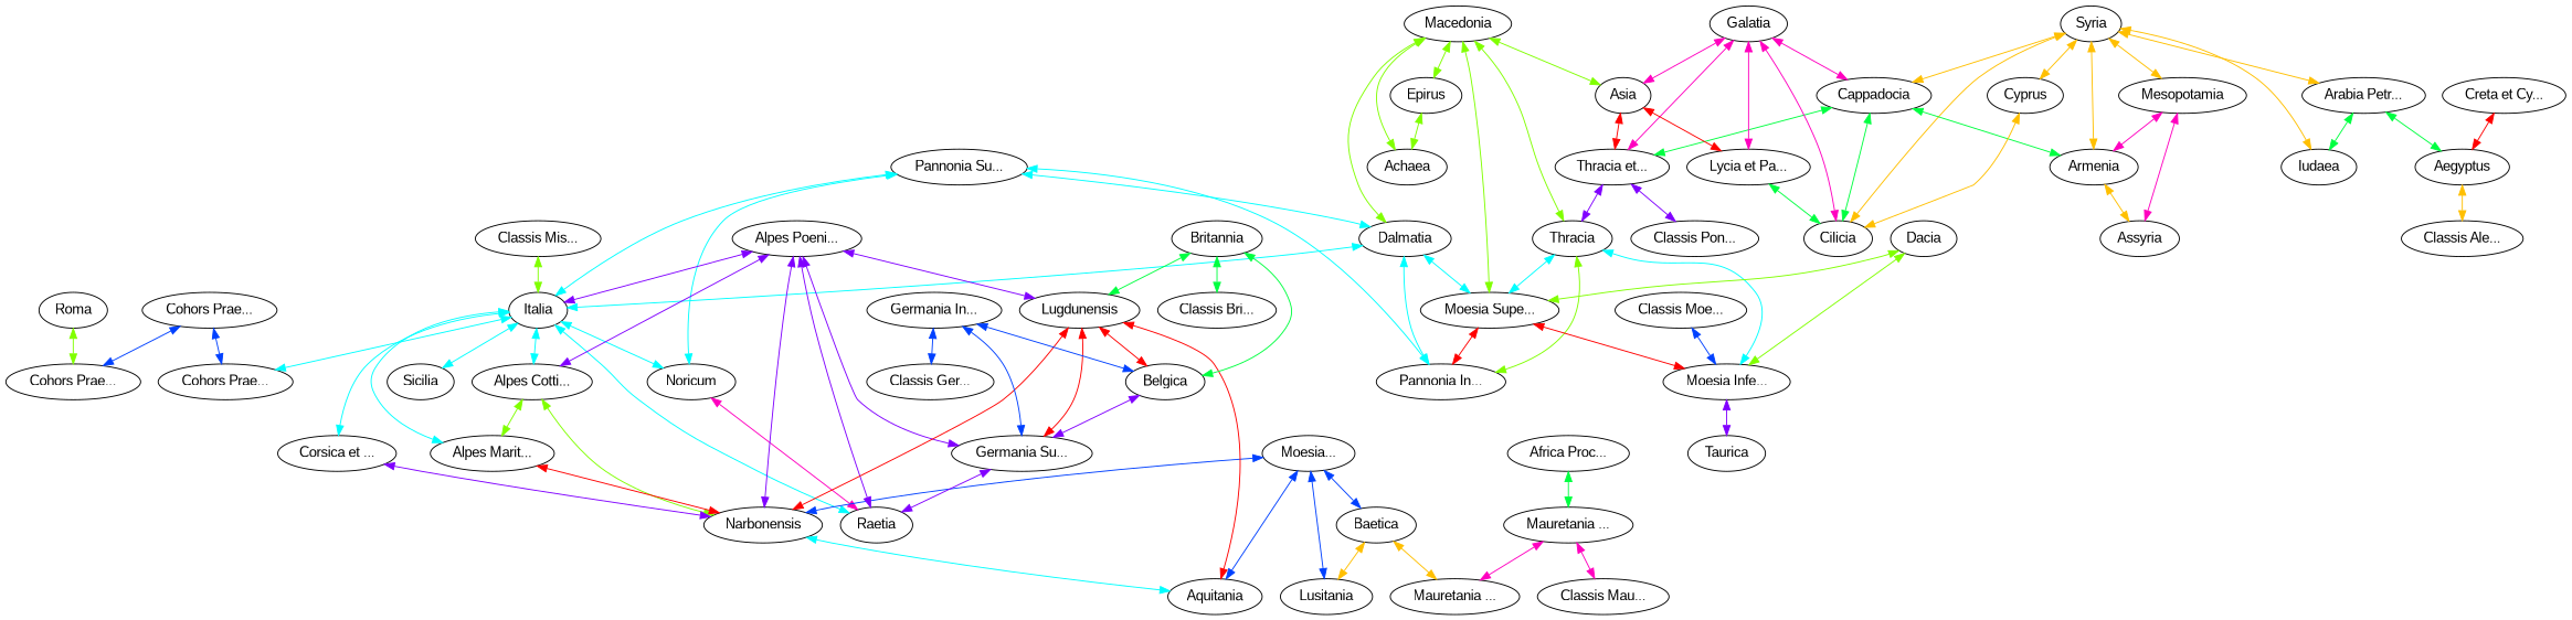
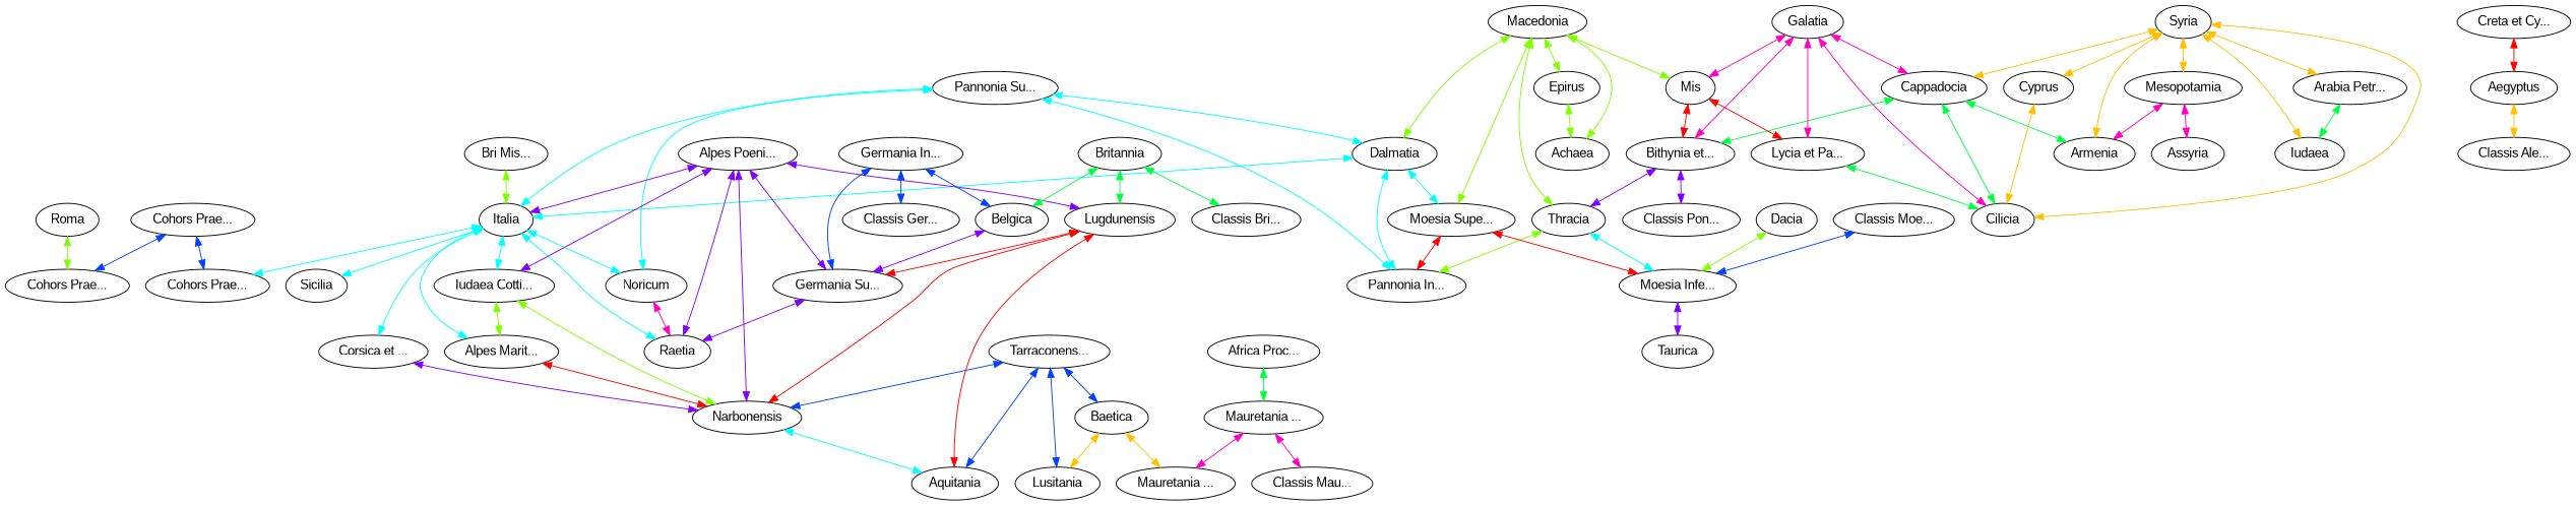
  graph {
    fontname="Liberation Sans"
    node [fontname="Liberation Sans"]
    edge [color="0.5,1,1" dir=both fontname="Liberation Sans"]
    n1 [label=Roma]
    n2 [label="Cohors Prae..."]
    n3 [label="Cohors Prae..."]
    n4 [label="Cohors Prae..."]
    n5 [label="Classis Bri..."]
    n6 [label="Classis Ger..."]
    n7 [label="Classis Mau..."]
-   n8 [label="Classis Mis..."]
+   n8 [label="Bri Mis..."]
    n9 [label=Italia]
    n10 [label=Noricum]
    n11 [label=Sicilia]
    n12 [label=Raetia]
-   n13 [label="Alpes Cotti..."]
+   n13 [label="Iudaea Cotti..."]
    n14 [label="Alpes Marit..."]
    n15 [label="Corsica et ..."]
    n16 [label="Classis Ale..."]
    n17 [label="Classis Moe..."]
    n18 [label="Moesia Infe..."]
    n19 [label=Taurica]
    n20 [label="Classis Pon..."]
-   n21 [label="Moesia..."]
+   n21 [label="Tarraconens..."]
    n22 [label=Lusitania]
    n23 [label=Baetica]
    n24 [label=Narbonensis]
    n25 [label=Aquitania]
    n26 [label="Mauretania ..."]
    n27 [label="Mauretania ..."]
    n28 [label="Africa Proc..."]
    n29 [label="Creta et Cy..."]
    n30 [label=Aegyptus]
    n31 [label="Arabia Petr..."]
    n32 [label=Iudaea]
    n33 [label=Syria]
    n34 [label=Mesopotamia]
    n35 [label=Armenia]
    n36 [label=Cappadocia]
    n37 [label=Cyprus]
    n38 [label=Cilicia]
    n39 [label=Assyria]
-   n40 [label="Thracia et..."]
+   n40 [label="Bithynia et..."]
    n41 [label=Thracia]
    n42 [label=Galatia]
    n43 [label="Lycia et Pa..."]
-   n44 [label=Asia]
+   n44 [label=Mis]
    n45 [label="Moesia Supe..."]
    n46 [label="Pannonia In..."]
    n47 [label=Macedonia]
    n48 [label=Epirus]
    n49 [label=Achaea]
    n50 [label=Dalmatia]
    n51 [label=Dacia]
    n52 [label="Pannonia Su..."]
    n53 [label="Alpes Poeni..."]
    n54 [label=Lugdunensis]
    n55 [label="Germania Su..."]
    n56 [label=Belgica]
    n57 [label="Germania In..."]
    n58 [label=Britannia]
    n1 -- n2 [color="0.25,1,1"]
    n4 -- n2 [color="0.625,1,1"]
    n4 -- n3 [color="0.625,1,1"]
    n8 -- n9 [color="0.25,1,1"]
    n9 -- n3
    n9 -- n10
    n9 -- n11
    n9 -- n12
    n9 -- n13
    n9 -- n14
    n9 -- n15
    n10 -- n12 [color="0.875,1,1"]
    n13 -- n14 [color="0.25,1,1"]
    n13 -- n24 [color="0.25,1,1"]
    n14 -- n24 [color="1,1,1"]
    n15 -- n24 [color="0.75,1,1"]
    n17 -- n18 [color="0.625,1,1"]
    n18 -- n19 [color="0.75,1,1"]
    n21 -- n22 [color="0.625,1,1"]
    n21 -- n23 [color="0.625,1,1"]
    n21 -- n24 [color="0.625,1,1"]
    n21 -- n25 [color="0.625,1,1"]
    n23 -- n22 [color="0.125,1,1"]
    n23 -- n26 [color="0.125,1,1"]
    n24 -- n25
    n27 -- n7 [color="0.875,1,1"]
    n27 -- n26 [color="0.875,1,1"]
    n28 -- n27 [color="0.375,1,1"]
    n29 -- n30 [color="1,1,1"]
    n30 -- n16 [color="0.125,1,1"]
-   n31 -- n30 [color="0.375,1,1"]
    n31 -- n32 [color="0.375,1,1"]
    n33 -- n31 [color="0.125,1,1"]
    n33 -- n32 [color="0.125,1,1"]
    n33 -- n34 [color="0.125,1,1"]
    n33 -- n35 [color="0.125,1,1"]
    n33 -- n36 [color="0.125,1,1"]
    n33 -- n37 [color="0.125,1,1"]
    n33 -- n38 [color="0.125,1,1"]
    n34 -- n35 [color="0.875,1,1"]
    n34 -- n39 [color="0.875,1,1"]
-   n35 -- n39 [color="0.125,1,1"]
    n36 -- n35 [color="0.375,1,1"]
    n36 -- n38 [color="0.375,1,1"]
    n36 -- n40 [color="0.375,1,1"]
    n37 -- n38 [color="0.125,1,1"]
    n40 -- n20 [color="0.75,1,1"]
    n40 -- n41 [color="0.75,1,1"]
    n41 -- n18
-   n41 -- n45
    n41 -- n46 [color="0.25,1,1"]
    n42 -- n36 [color="0.875,1,1"]
    n42 -- n38 [color="0.875,1,1"]
    n42 -- n40 [color="0.875,1,1"]
    n42 -- n43 [color="0.875,1,1"]
    n42 -- n44 [color="0.875,1,1"]
    n43 -- n38 [color="0.375,1,1"]
    n44 -- n40 [color="1,1,1"]
    n44 -- n43 [color="1,1,1"]
    n45 -- n18 [color="1,1,1"]
    n45 -- n46 [color="1,1,1"]
    n47 -- n41 [color="0.25,1,1"]
    n47 -- n44 [color="0.25,1,1"]
    n47 -- n45 [color="0.25,1,1"]
    n47 -- n48 [color="0.25,1,1"]
    n47 -- n49 [color="0.25,1,1"]
    n47 -- n50 [color="0.25,1,1"]
    n48 -- n49 [color="0.25,1,1"]
    n50 -- n9
    n50 -- n45
    n50 -- n46
    n51 -- n18 [color="0.25,1,1"]
-   n51 -- n45 [color="0.25,1,1"]
    n52 -- n9
    n52 -- n10
    n52 -- n46
    n52 -- n50
    n53 -- n9 [color="0.75,1,1"]
    n53 -- n12 [color="0.75,1,1"]
    n53 -- n13 [color="0.75,1,1"]
    n53 -- n24 [color="0.75,1,1"]
    n53 -- n54 [color="0.75,1,1"]
    n53 -- n55 [color="0.75,1,1"]
    n54 -- n24 [color="1,1,1"]
    n54 -- n25 [color="1,1,1"]
    n54 -- n55 [color="1,1,1"]
-   n54 -- n56 [color="1,1,1"]
    n55 -- n12 [color="0.75,1,1"]
    n56 -- n55 [color="0.75,1,1"]
    n57 -- n6 [color="0.625,1,1"]
    n57 -- n55 [color="0.625,1,1"]
    n57 -- n56 [color="0.625,1,1"]
    n58 -- n5 [color="0.375,1,1"]
    n58 -- n54 [color="0.375,1,1"]
    n58 -- n56 [color="0.375,1,1"]
  }
